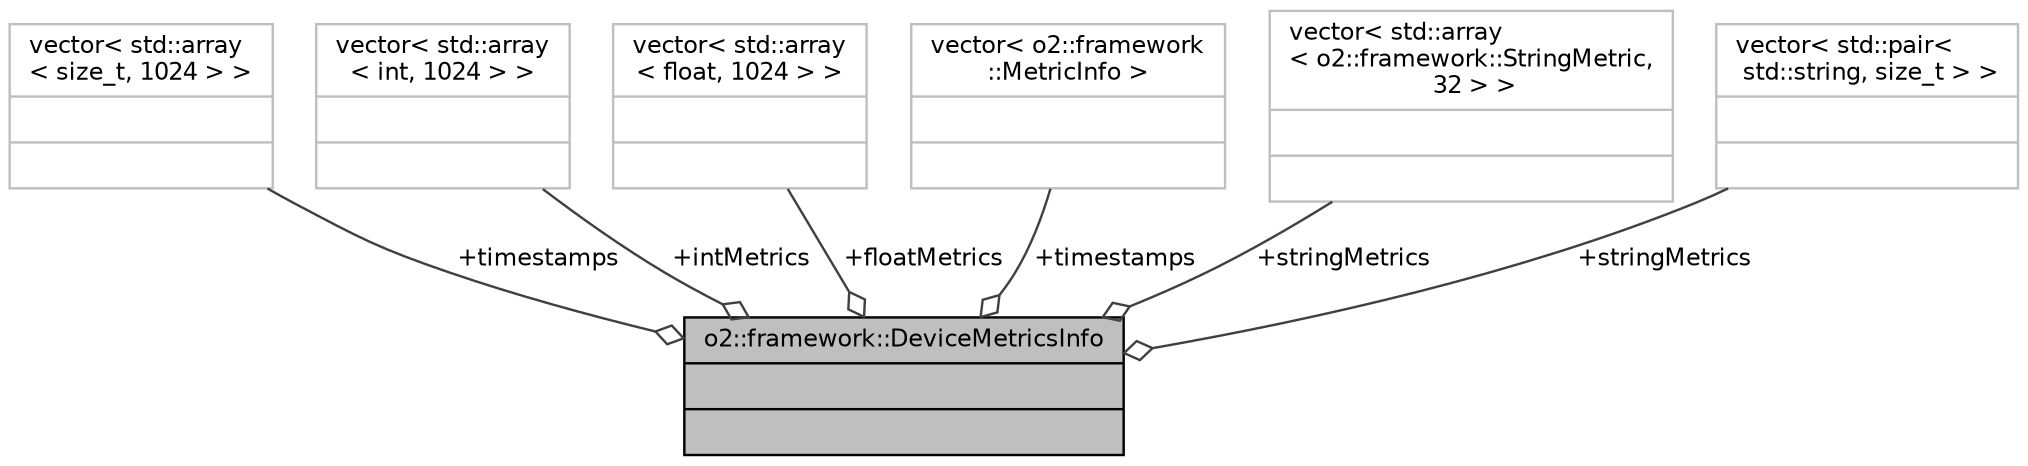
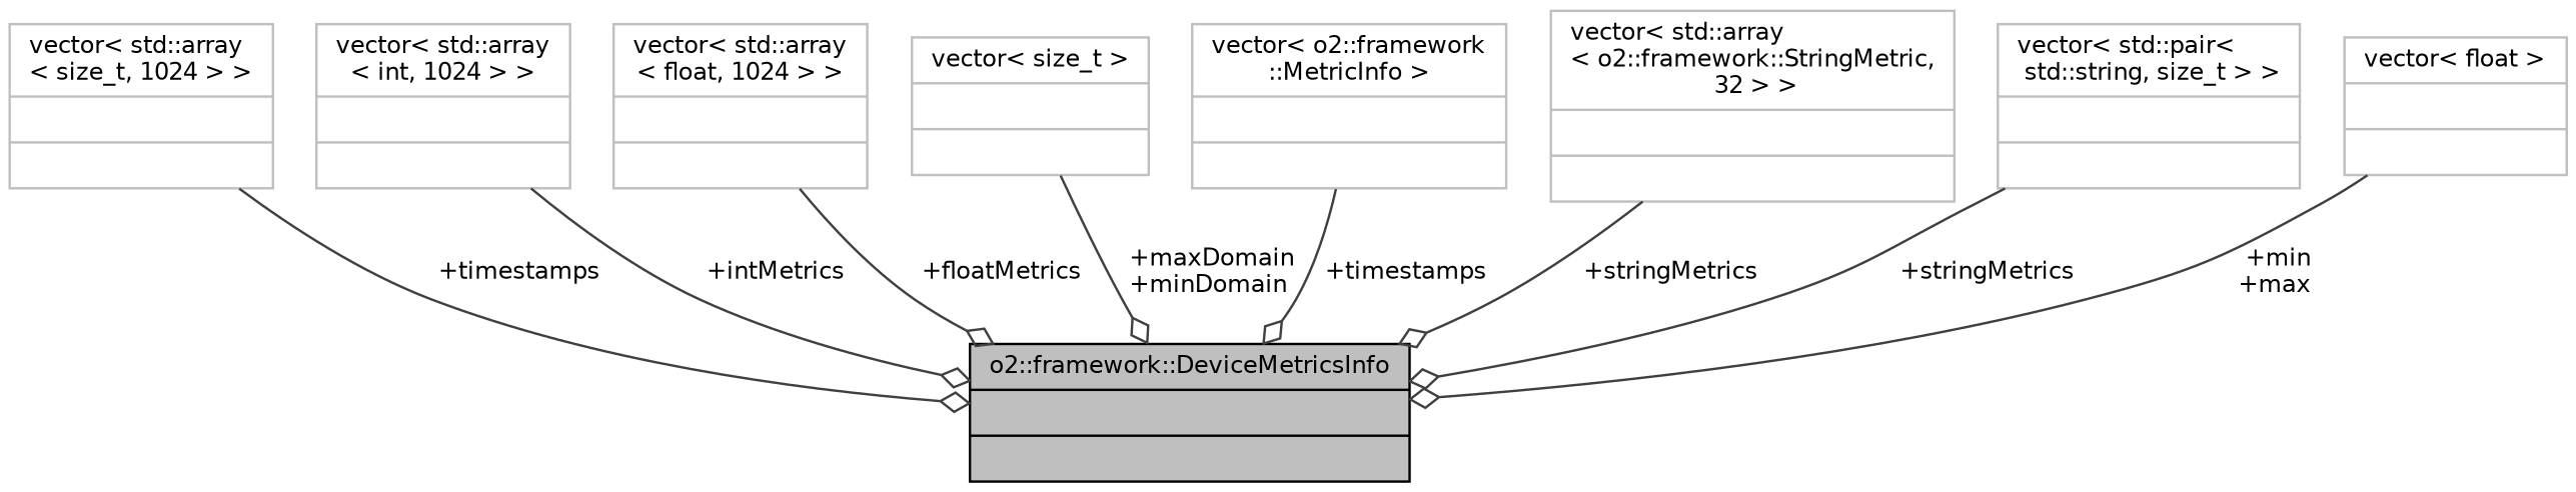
  digraph {
    node [color=grey75 fontname=Helvetica fontsize=10 shape=record]
    edge [arrowhead=odiamond color=grey25 fontname=Helvetica fontsize=10 labelfontname=Helvetica labelfontsize=10 style=solid]
    n1 [color=black fillcolor=grey75 fontcolor=black height=0.2 label="{o2::framework::DeviceMetricsInfo\n||}" style=filled width=0.4]
    n2 [height=0.2 label="{vector\< std::array\l\< size_t, 1024 \> \>\n||}" width=0.4]
    n3 [height=0.2 label="{vector\< std::array\l\< int, 1024 \> \>\n||}" width=0.4]
    n4 [height=0.2 label="{vector\< std::array\l\< float, 1024 \> \>\n||}" width=0.4]
+   n5 [height=0.2 label="{vector\< size_t \>\n||}" width=0.4]
    n6 [height=0.2 label="{vector\< o2::framework\l::MetricInfo \>\n||}" width=0.4]
    n7 [height=0.2 label="{vector\< std::array\l\< o2::framework::StringMetric,\l 32 \> \>\n||}" width=0.4]
    n8 [height=0.2 label="{vector\< std::pair\<\l std::string, size_t \> \>\n||}" width=0.4]
+   n9 [height=0.2 label="{vector\< float \>\n||}" width=0.4]
    n2 -> n1 [label=" +timestamps"]
    n3 -> n1 [label=" +intMetrics"]
    n4 -> n1 [label=" +floatMetrics"]
+   n5 -> n1 [label=" +maxDomain\n+minDomain"]
    n6 -> n1 [label=" +timestamps"]
    n7 -> n1 [label=" +stringMetrics"]
    n8 -> n1 [label=" +stringMetrics"]
+   n9 -> n1 [label=" +min\n+max"]
  }
